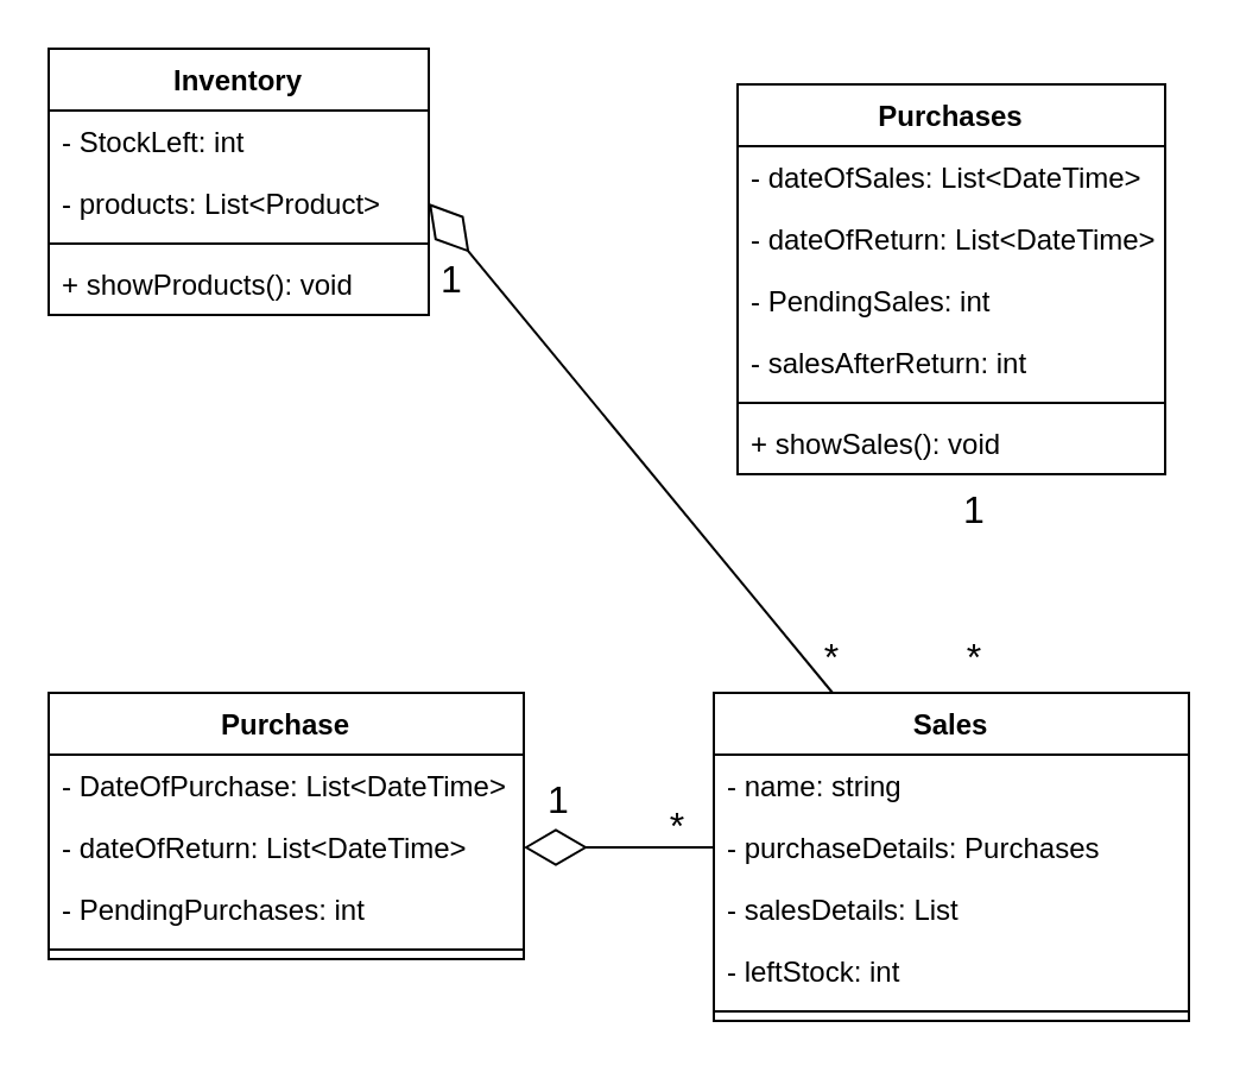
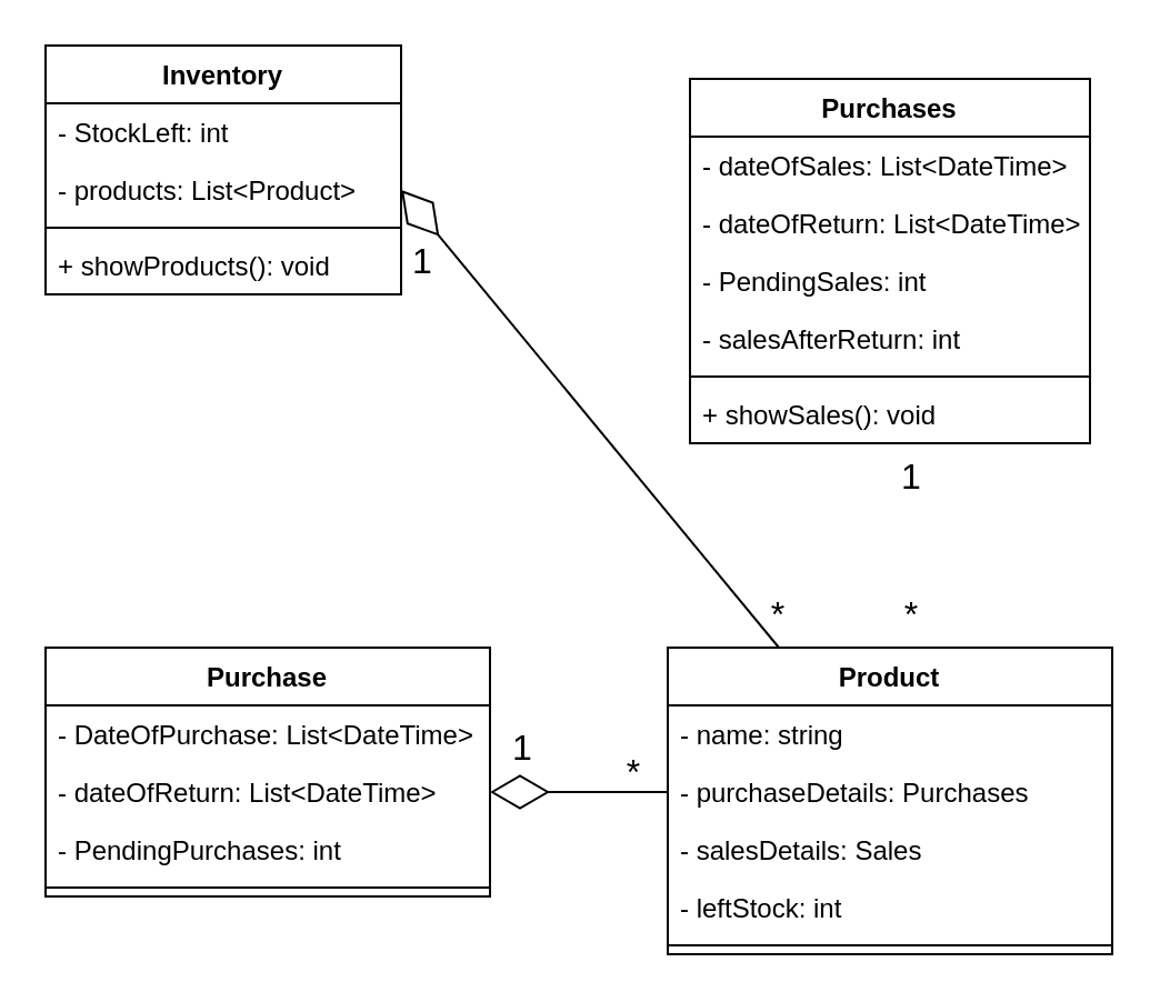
  <mxCell id="0" />
  <mxCell id="1" parent="0" />
  <mxCell id="2" value="Inventory" style="swimlane;fontStyle=1;align=center;verticalAlign=top;childLayout=stackLayout;horizontal=1;startSize=26;horizontalStack=0;resizeParent=1;resizeParentMax=0;resizeLast=0;collapsible=1;marginBottom=0;" vertex="1" parent="1"><mxGeometry x="20" y="20" width="160" height="112" as="geometry" /></mxCell>
  <mxCell id="3" value="- StockLeft: int" style="text;strokeColor=none;fillColor=none;align=left;verticalAlign=top;spacingLeft=4;spacingRight=4;overflow=hidden;rotatable=0;points=[[0,0.5],[1,0.5]];portConstraint=eastwest;" vertex="1" parent="2"><mxGeometry y="26" width="160" height="26" as="geometry" /></mxCell>
  <mxCell id="4" value="- products: List&lt;Product&gt;" style="text;strokeColor=none;fillColor=none;align=left;verticalAlign=top;spacingLeft=4;spacingRight=4;overflow=hidden;rotatable=0;points=[[0,0.5],[1,0.5]];portConstraint=eastwest;" vertex="1" parent="2"><mxGeometry y="52" width="160" height="26" as="geometry" /></mxCell>
  <mxCell id="5" value="" style="line;strokeWidth=1;fillColor=none;align=left;verticalAlign=middle;spacingTop=-1;spacingLeft=3;spacingRight=3;rotatable=0;labelPosition=right;points=[];portConstraint=eastwest;" vertex="1" parent="2"><mxGeometry y="78" width="160" height="8" as="geometry" /></mxCell>
  <mxCell id="6" value="+ showProducts(): void" style="text;strokeColor=none;fillColor=none;align=left;verticalAlign=top;spacingLeft=4;spacingRight=4;overflow=hidden;rotatable=0;points=[[0,0.5],[1,0.5]];portConstraint=eastwest;" vertex="1" parent="2"><mxGeometry y="86" width="160" height="26" as="geometry" /></mxCell>
  <mxCell id="7" value="Purchases" style="swimlane;fontStyle=1;align=center;verticalAlign=top;childLayout=stackLayout;horizontal=1;startSize=26;horizontalStack=0;resizeParent=1;resizeParentMax=0;resizeLast=0;collapsible=1;marginBottom=0;" vertex="1" parent="1"><mxGeometry x="310" y="35" width="180" height="164" as="geometry" /></mxCell>
  <mxCell id="8" value="- dateOfSales: List&lt;DateTime&gt;" style="text;strokeColor=none;fillColor=none;align=left;verticalAlign=top;spacingLeft=4;spacingRight=4;overflow=hidden;rotatable=0;points=[[0,0.5],[1,0.5]];portConstraint=eastwest;" vertex="1" parent="7"><mxGeometry y="26" width="180" height="26" as="geometry" /></mxCell>
  <mxCell id="9" value="- dateOfReturn: List&lt;DateTime&gt;" style="text;strokeColor=none;fillColor=none;align=left;verticalAlign=top;spacingLeft=4;spacingRight=4;overflow=hidden;rotatable=0;points=[[0,0.5],[1,0.5]];portConstraint=eastwest;" vertex="1" parent="7"><mxGeometry y="52" width="180" height="26" as="geometry" /></mxCell>
  <mxCell id="10" value="- PendingSales: int" style="text;strokeColor=none;fillColor=none;align=left;verticalAlign=top;spacingLeft=4;spacingRight=4;overflow=hidden;rotatable=0;points=[[0,0.5],[1,0.5]];portConstraint=eastwest;" vertex="1" parent="7"><mxGeometry y="78" width="180" height="26" as="geometry" /></mxCell>
  <mxCell id="11" value="- salesAfterReturn: int" style="text;strokeColor=none;fillColor=none;align=left;verticalAlign=top;spacingLeft=4;spacingRight=4;overflow=hidden;rotatable=0;points=[[0,0.5],[1,0.5]];portConstraint=eastwest;" vertex="1" parent="7"><mxGeometry y="104" width="180" height="26" as="geometry" /></mxCell>
  <mxCell id="12" value="" style="line;strokeWidth=1;fillColor=none;align=left;verticalAlign=middle;spacingTop=-1;spacingLeft=3;spacingRight=3;rotatable=0;labelPosition=right;points=[];portConstraint=eastwest;" vertex="1" parent="7"><mxGeometry y="130" width="180" height="8" as="geometry" /></mxCell>
  <mxCell id="13" value="+ showSales(): void" style="text;strokeColor=none;fillColor=none;align=left;verticalAlign=top;spacingLeft=4;spacingRight=4;overflow=hidden;rotatable=0;points=[[0,0.5],[1,0.5]];portConstraint=eastwest;" vertex="1" parent="7"><mxGeometry y="138" width="180" height="26" as="geometry" /></mxCell>
  <mxCell id="14" value="Purchase" style="swimlane;fontStyle=1;align=center;verticalAlign=top;childLayout=stackLayout;horizontal=1;startSize=26;horizontalStack=0;resizeParent=1;resizeParentMax=0;resizeLast=0;collapsible=1;marginBottom=0;" vertex="1" parent="1"><mxGeometry x="20" y="291" width="200" height="112" as="geometry" /></mxCell>
  <mxCell id="15" value="- DateOfPurchase: List&lt;DateTime&gt;" style="text;strokeColor=none;fillColor=none;align=left;verticalAlign=top;spacingLeft=4;spacingRight=4;overflow=hidden;rotatable=0;points=[[0,0.5],[1,0.5]];portConstraint=eastwest;" vertex="1" parent="14"><mxGeometry y="26" width="200" height="26" as="geometry" /></mxCell>
  <mxCell id="16" value="- dateOfReturn: List&lt;DateTime&gt;" style="text;strokeColor=none;fillColor=none;align=left;verticalAlign=top;spacingLeft=4;spacingRight=4;overflow=hidden;rotatable=0;points=[[0,0.5],[1,0.5]];portConstraint=eastwest;" vertex="1" parent="14"><mxGeometry y="52" width="200" height="26" as="geometry" /></mxCell>
  <mxCell id="17" value="- PendingPurchases: int" style="text;strokeColor=none;fillColor=none;align=left;verticalAlign=top;spacingLeft=4;spacingRight=4;overflow=hidden;rotatable=0;points=[[0,0.5],[1,0.5]];portConstraint=eastwest;" vertex="1" parent="14"><mxGeometry y="78" width="200" height="26" as="geometry" /></mxCell>
  <mxCell id="18" value="" style="line;strokeWidth=1;fillColor=none;align=left;verticalAlign=middle;spacingTop=-1;spacingLeft=3;spacingRight=3;rotatable=0;labelPosition=right;points=[];portConstraint=eastwest;" vertex="1" parent="14"><mxGeometry y="104" width="200" height="8" as="geometry" /></mxCell>
- <mxCell id="19" value="Sales" style="swimlane;fontStyle=1;align=center;verticalAlign=top;childLayout=stackLayout;horizontal=1;startSize=26;horizontalStack=0;resizeParent=1;resizeParentMax=0;resizeLast=0;collapsible=1;marginBottom=0;" vertex="1" parent="1"><mxGeometry x="300" y="291" width="200" height="138" as="geometry" /></mxCell>
+ <mxCell id="19" value="Product" style="swimlane;fontStyle=1;align=center;verticalAlign=top;childLayout=stackLayout;horizontal=1;startSize=26;horizontalStack=0;resizeParent=1;resizeParentMax=0;resizeLast=0;collapsible=1;marginBottom=0;" vertex="1" parent="1"><mxGeometry x="300" y="291" width="200" height="138" as="geometry" /></mxCell>
  <mxCell id="20" value="- name: string" style="text;strokeColor=none;fillColor=none;align=left;verticalAlign=top;spacingLeft=4;spacingRight=4;overflow=hidden;rotatable=0;points=[[0,0.5],[1,0.5]];portConstraint=eastwest;" vertex="1" parent="19"><mxGeometry y="26" width="200" height="26" as="geometry" /></mxCell>
  <mxCell id="21" value="- purchaseDetails: Purchases" style="text;strokeColor=none;fillColor=none;align=left;verticalAlign=top;spacingLeft=4;spacingRight=4;overflow=hidden;rotatable=0;points=[[0,0.5],[1,0.5]];portConstraint=eastwest;" vertex="1" parent="19"><mxGeometry y="52" width="200" height="26" as="geometry" /></mxCell>
- <mxCell id="22" value="- salesDetails: List" style="text;strokeColor=none;fillColor=none;align=left;verticalAlign=top;spacingLeft=4;spacingRight=4;overflow=hidden;rotatable=0;points=[[0,0.5],[1,0.5]];portConstraint=eastwest;" vertex="1" parent="19"><mxGeometry y="78" width="200" height="26" as="geometry" /></mxCell>
+ <mxCell id="22" value="- salesDetails: Sales" style="text;strokeColor=none;fillColor=none;align=left;verticalAlign=top;spacingLeft=4;spacingRight=4;overflow=hidden;rotatable=0;points=[[0,0.5],[1,0.5]];portConstraint=eastwest;" vertex="1" parent="19"><mxGeometry y="78" width="200" height="26" as="geometry" /></mxCell>
  <mxCell id="23" value="- leftStock: int" style="text;strokeColor=none;fillColor=none;align=left;verticalAlign=top;spacingLeft=4;spacingRight=4;overflow=hidden;rotatable=0;points=[[0,0.5],[1,0.5]];portConstraint=eastwest;" vertex="1" parent="19"><mxGeometry y="104" width="200" height="26" as="geometry" /></mxCell>
  <mxCell id="24" value="" style="line;strokeWidth=1;fillColor=none;align=left;verticalAlign=middle;spacingTop=-1;spacingLeft=3;spacingRight=3;rotatable=0;labelPosition=right;points=[];portConstraint=eastwest;" vertex="1" parent="19"><mxGeometry y="130" width="200" height="8" as="geometry" /></mxCell>
  <mxCell id="25" value="" style="endArrow=diamondThin;endFill=0;endSize=24;html=1;rounded=0;entryX=1;entryY=0.5;entryDx=0;entryDy=0;exitX=0;exitY=0.5;exitDx=0;exitDy=0;" edge="1" parent="1" source="21" target="16"><mxGeometry width="160" relative="1" as="geometry"><mxPoint x="190" y="321" as="sourcePoint" /><mxPoint x="350" y="321" as="targetPoint" /></mxGeometry></mxCell>
  <mxCell id="26" value="" style="endArrow=diamondThin;endFill=0;endSize=24;html=1;rounded=0;exitX=0.25;exitY=0;exitDx=0;exitDy=0;entryX=1;entryY=0.5;entryDx=0;entryDy=0;" edge="1" parent="1" source="19" target="4"><mxGeometry width="160" relative="1" as="geometry"><mxPoint x="160" y="271" as="sourcePoint" /><mxPoint x="320" y="271" as="targetPoint" /></mxGeometry></mxCell>
  <mxCell id="27" value="&lt;font style=&quot;font-size: 16px&quot;&gt;1&lt;/font&gt;" style="text;html=1;strokeColor=none;fillColor=none;align=center;verticalAlign=middle;whiteSpace=wrap;rounded=0;" vertex="1" parent="1"><mxGeometry x="205" y="321" width="60" height="30" as="geometry" /></mxCell>
  <mxCell id="28" value="&lt;font style=&quot;font-size: 16px&quot;&gt;*&lt;/font&gt;" style="text;html=1;strokeColor=none;fillColor=none;align=center;verticalAlign=middle;whiteSpace=wrap;rounded=0;" vertex="1" parent="1"><mxGeometry x="255" y="332" width="60" height="30" as="geometry" /></mxCell>
  <mxCell id="29" value="&lt;font style=&quot;font-size: 16px&quot;&gt;1&lt;/font&gt;" style="text;html=1;strokeColor=none;fillColor=none;align=center;verticalAlign=middle;whiteSpace=wrap;rounded=0;" vertex="1" parent="1"><mxGeometry x="380" y="199" width="60" height="30" as="geometry" /></mxCell>
  <mxCell id="30" value="&lt;font style=&quot;font-size: 16px&quot;&gt;*&lt;/font&gt;" style="text;html=1;strokeColor=none;fillColor=none;align=center;verticalAlign=middle;whiteSpace=wrap;rounded=0;" vertex="1" parent="1"><mxGeometry x="380" y="261" width="60" height="30" as="geometry" /></mxCell>
  <mxCell id="31" value="&lt;font style=&quot;font-size: 16px&quot;&gt;1&lt;/font&gt;" style="text;html=1;strokeColor=none;fillColor=none;align=center;verticalAlign=middle;whiteSpace=wrap;rounded=0;" vertex="1" parent="1"><mxGeometry x="160" y="102" width="60" height="30" as="geometry" /></mxCell>
  <mxCell id="32" value="&lt;font style=&quot;font-size: 16px&quot;&gt;*&lt;/font&gt;" style="text;html=1;strokeColor=none;fillColor=none;align=center;verticalAlign=middle;whiteSpace=wrap;rounded=0;" vertex="1" parent="1"><mxGeometry x="320" y="261" width="60" height="30" as="geometry" /></mxCell>
